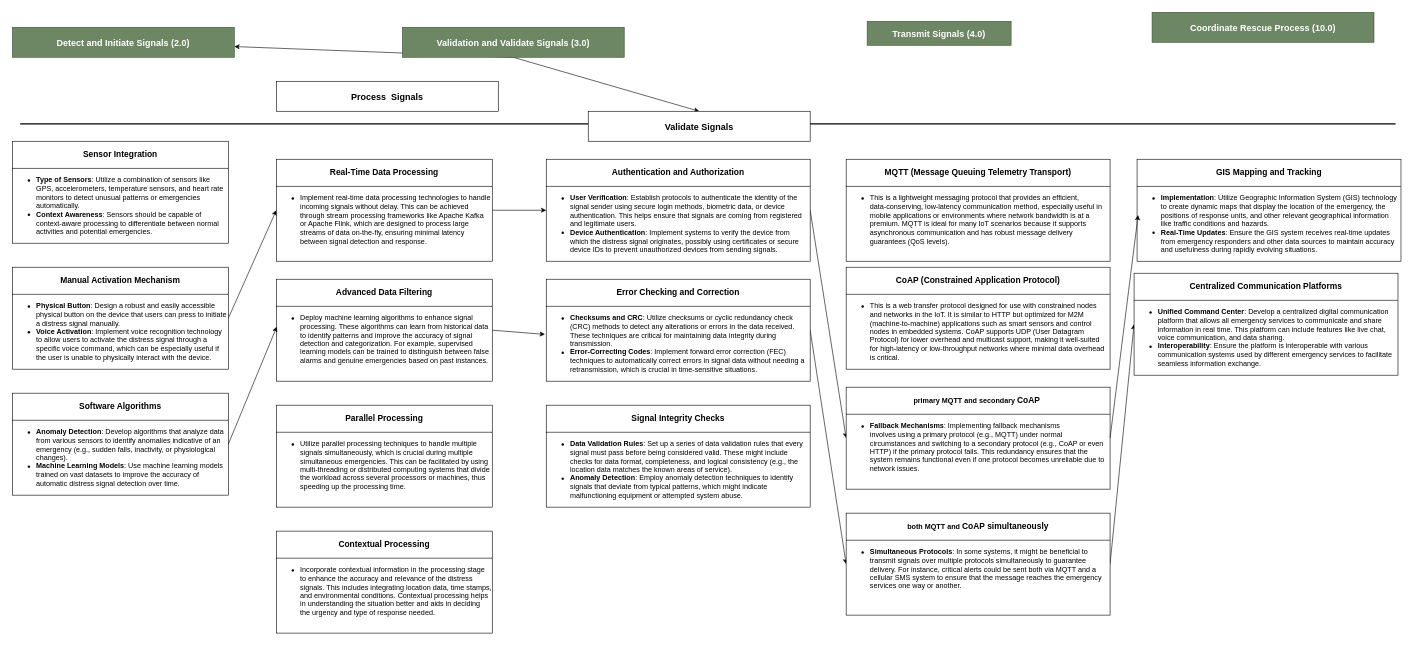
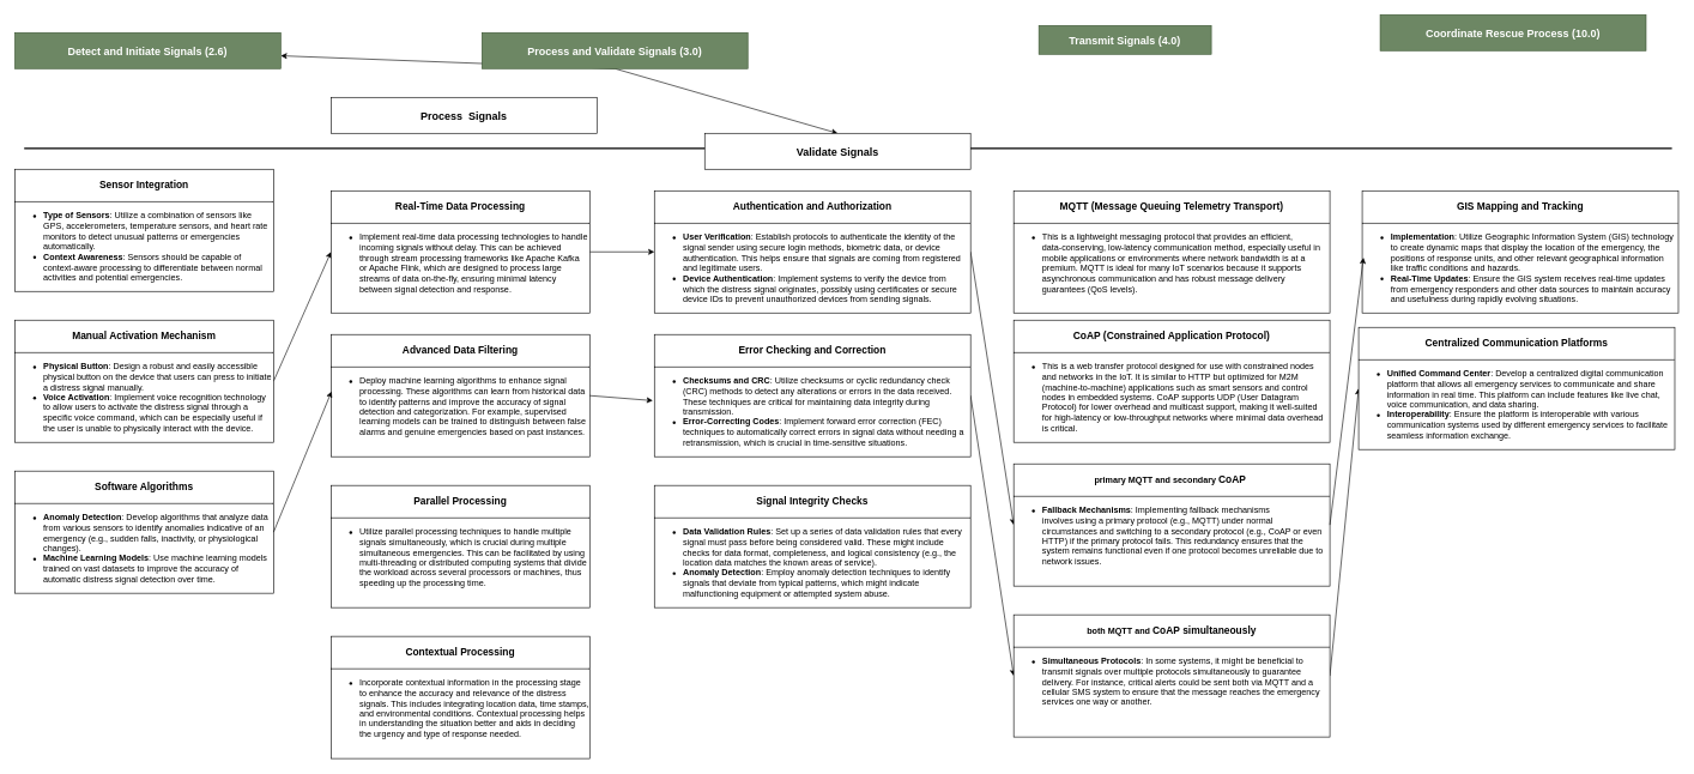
  <mxCell id="0" />
  <mxCell id="1" parent="0" />
- <mxCell id="2" value="&lt;strong style=&quot;font-size: 15px;&quot;&gt;Detect and Initiate Signals (2.0)&lt;/strong&gt;" style="whiteSpace=wrap;html=1;align=center;fontSize=15;fillColor=#6d8764;fontColor=#ffffff;strokeColor=#3A5431;" parent="1" vertex="1"><mxGeometry x="20" y="45" width="370" height="50" as="geometry" /></mxCell>
+ <mxCell id="2" value="&lt;strong style=&quot;font-size: 15px;&quot;&gt;Detect and Initiate Signals (2.6)&lt;/strong&gt;" style="whiteSpace=wrap;html=1;align=center;fontSize=15;fillColor=#6d8764;fontColor=#ffffff;strokeColor=#3A5431;" parent="1" vertex="1"><mxGeometry x="20" y="45" width="370" height="50" as="geometry" /></mxCell>
  <mxCell id="3" value="" style="endArrow=none;html=1;rounded=0;strokeWidth=2;" parent="1" edge="1"><mxGeometry relative="1" as="geometry"><mxPoint x="33" y="206" as="sourcePoint" /><mxPoint x="2326" y="206" as="targetPoint" /></mxGeometry></mxCell>
  <mxCell id="4" value="&lt;h3 style=&quot;text-align: center;&quot;&gt;Sensor Integration&lt;/h3&gt;&lt;hr size=&quot;1&quot; style=&quot;border-style:solid;&quot;&gt;&lt;ul&gt;&lt;li&gt;&lt;strong&gt;&lt;strong style=&quot;background-color: initial;&quot;&gt;Type of Sensors&lt;/strong&gt;&lt;span style=&quot;background-color: initial; font-weight: normal;&quot;&gt;: Utilize a combination of sensors like GPS, accelerometers, temperature sensors, and heart rate monitors to detect unusual patterns or emergencies automatically.&lt;/span&gt;&lt;br&gt;&lt;/strong&gt;&lt;/li&gt;&lt;li&gt;&lt;strong&gt;Context Awareness&lt;/strong&gt;: Sensors should be capable of context-aware processing to differentiate between normal activities and potential emergencies.&lt;/li&gt;&lt;/ul&gt;" style="verticalAlign=top;align=left;overflow=fill;html=1;whiteSpace=wrap;" parent="1" vertex="1"><mxGeometry x="20" y="235" width="360" height="170" as="geometry" /></mxCell>
  <mxCell id="5" style="edgeStyle=none;rounded=0;orthogonalLoop=1;jettySize=auto;html=1;exitX=1;exitY=0.5;exitDx=0;exitDy=0;entryX=0;entryY=0.5;entryDx=0;entryDy=0;" parent="1" source="6" target="14" edge="1"><mxGeometry relative="1" as="geometry"><mxPoint x="460" y="605" as="targetPoint" /></mxGeometry></mxCell>
  <mxCell id="6" value="&lt;h3 style=&quot;text-align: center;&quot;&gt;Manual Activation Mechanism&lt;/h3&gt;&lt;hr size=&quot;1&quot; style=&quot;border-style:solid;&quot;&gt;&lt;ul&gt;&lt;li&gt;&lt;strong&gt;Physical Button&lt;/strong&gt;: Design a robust and easily accessible physical button on the device that users can press to initiate a distress signal manually.&lt;/li&gt;&lt;li&gt;&lt;strong&gt;Voice Activation&lt;/strong&gt;: Implement voice recognition technology to allow users to activate the distress signal through a specific voice command, which can be especially useful if the user is unable to physically interact with the device.&lt;/li&gt;&lt;/ul&gt;" style="verticalAlign=top;align=left;overflow=fill;html=1;whiteSpace=wrap;" parent="1" vertex="1"><mxGeometry x="20" y="445" width="360" height="170" as="geometry" /></mxCell>
  <mxCell id="7" value="&lt;h3 style=&quot;text-align: center;&quot;&gt;Software Algorithms&lt;/h3&gt;&lt;hr size=&quot;1&quot; style=&quot;border-style:solid;&quot;&gt;&lt;ul&gt;&lt;li&gt;&lt;strong&gt;Anomaly Detection&lt;/strong&gt;: Develop algorithms that analyze data from various sensors to identify anomalies indicative of an emergency (e.g., sudden falls, inactivity, or physiological changes).&lt;/li&gt;&lt;li&gt;&lt;strong&gt;Machine Learning Models&lt;/strong&gt;: Use machine learning models trained on vast datasets to improve the accuracy of automatic distress signal detection over time.&lt;/li&gt;&lt;/ul&gt;" style="verticalAlign=top;align=left;overflow=fill;html=1;whiteSpace=wrap;" parent="1" vertex="1"><mxGeometry x="20" y="655" width="360" height="170" as="geometry" /></mxCell>
  <mxCell id="8" style="edgeStyle=none;rounded=0;orthogonalLoop=1;jettySize=auto;html=1;exitX=0.5;exitY=1;exitDx=0;exitDy=0;" parent="1" source="10" target="2" edge="1"><mxGeometry relative="1" as="geometry" /></mxCell>
  <mxCell id="9" style="edgeStyle=none;rounded=0;orthogonalLoop=1;jettySize=auto;html=1;exitX=0.5;exitY=1;exitDx=0;exitDy=0;entryX=0.5;entryY=0;entryDx=0;entryDy=0;" parent="1" source="10" target="28" edge="1"><mxGeometry relative="1" as="geometry" /></mxCell>
- <mxCell id="10" value="&lt;strong style=&quot;font-size: 15px;&quot;&gt;Validation and Validate Signals (3.0)&lt;/strong&gt;" style="whiteSpace=wrap;html=1;align=center;fontSize=15;fillColor=#6d8764;fontColor=#ffffff;strokeColor=#3A5431;" parent="1" vertex="1"><mxGeometry x="670" y="45" width="370" height="50" as="geometry" /></mxCell>
+ <mxCell id="10" value="&lt;strong style=&quot;font-size: 15px;&quot;&gt;Process and Validate Signals (3.0)&lt;/strong&gt;" style="whiteSpace=wrap;html=1;align=center;fontSize=15;fillColor=#6d8764;fontColor=#ffffff;strokeColor=#3A5431;" parent="1" vertex="1"><mxGeometry x="670" y="45" width="370" height="50" as="geometry" /></mxCell>
  <mxCell id="11" value="&lt;strong style=&quot;font-size: 15px;&quot;&gt;Transmit Signals (4.0)&lt;/strong&gt;" style="whiteSpace=wrap;html=1;align=center;fontSize=15;fillColor=#6d8764;fontColor=#ffffff;strokeColor=#3A5431;" parent="1" vertex="1"><mxGeometry x="1445" y="35" width="240" height="40" as="geometry" /></mxCell>
  <mxCell id="12" value="&lt;strong style=&quot;font-size: 15px;&quot;&gt;Coordinate Rescue Process (10.0)&lt;/strong&gt;" style="whiteSpace=wrap;html=1;align=center;fontSize=15;fillColor=#6d8764;fontColor=#ffffff;strokeColor=#3A5431;" parent="1" vertex="1"><mxGeometry x="1920" y="20" width="370" height="50" as="geometry" /></mxCell>
  <mxCell id="13" style="edgeStyle=none;rounded=0;orthogonalLoop=1;jettySize=auto;html=1;exitX=1;exitY=0.5;exitDx=0;exitDy=0;entryX=0;entryY=0.5;entryDx=0;entryDy=0;" parent="1" source="14" target="19" edge="1"><mxGeometry relative="1" as="geometry" /></mxCell>
  <mxCell id="14" value="&lt;h3 style=&quot;text-align: center;&quot;&gt;&lt;strong&gt;Real-Time Data Processing&lt;/strong&gt;&lt;/h3&gt;&lt;hr size=&quot;1&quot; style=&quot;border-style:solid;&quot;&gt;&lt;ul&gt;&lt;li&gt;Implement real-time data processing technologies to handle incoming signals without delay. This can be achieved through stream processing frameworks like Apache Kafka or Apache Flink, which are designed to process large streams of data on-the-fly, ensuring minimal latency between signal detection and response.&lt;br&gt;&lt;/li&gt;&lt;/ul&gt;" style="verticalAlign=top;align=left;overflow=fill;html=1;whiteSpace=wrap;" parent="1" vertex="1"><mxGeometry x="460" y="265" width="360" height="170" as="geometry" /></mxCell>
  <mxCell id="15" value="&lt;h3 style=&quot;text-align: center;&quot;&gt;&lt;strong&gt;Advanced Data Filtering&lt;/strong&gt;&lt;/h3&gt;&lt;hr size=&quot;1&quot; style=&quot;border-style:solid;&quot;&gt;&lt;ul&gt;&lt;li&gt;Deploy machine learning algorithms to enhance signal processing. These algorithms can learn from historical data to identify patterns and improve the accuracy of signal detection and categorization. For example, supervised learning models can be trained to distinguish between false alarms and genuine emergencies based on past instances.&lt;br&gt;&lt;/li&gt;&lt;/ul&gt;" style="verticalAlign=top;align=left;overflow=fill;html=1;whiteSpace=wrap;" parent="1" vertex="1"><mxGeometry x="460" y="465" width="360" height="170" as="geometry" /></mxCell>
  <mxCell id="16" value="&lt;h3 style=&quot;text-align: center;&quot;&gt;&lt;strong&gt;Parallel Processing&lt;/strong&gt;&lt;/h3&gt;&lt;hr size=&quot;1&quot; style=&quot;border-style:solid;&quot;&gt;&lt;ul&gt;&lt;li&gt;Utilize parallel processing techniques to handle multiple signals simultaneously, which is crucial during multiple simultaneous emergencies. This can be facilitated by using multi-threading or distributed computing systems that divide the workload across several processors or machines, thus speeding up the processing time.&lt;br&gt;&lt;/li&gt;&lt;/ul&gt;" style="verticalAlign=top;align=left;overflow=fill;html=1;whiteSpace=wrap;" parent="1" vertex="1"><mxGeometry x="460" y="675" width="360" height="170" as="geometry" /></mxCell>
  <mxCell id="17" value="&lt;h3 style=&quot;text-align: center;&quot;&gt;&lt;strong&gt;Contextual Processing&lt;/strong&gt;&lt;/h3&gt;&lt;hr size=&quot;1&quot; style=&quot;border-style:solid;&quot;&gt;&lt;ul&gt;&lt;li&gt;Incorporate contextual information in the processing stage to enhance the accuracy and relevance of the distress signals. This includes integrating location data, time stamps, and environmental conditions. Contextual processing helps in understanding the situation better and aids in deciding the urgency and type of response needed.&lt;br&gt;&lt;/li&gt;&lt;/ul&gt;" style="verticalAlign=top;align=left;overflow=fill;html=1;whiteSpace=wrap;" parent="1" vertex="1"><mxGeometry x="460" y="885" width="360" height="170" as="geometry" /></mxCell>
  <mxCell id="18" style="edgeStyle=none;rounded=0;orthogonalLoop=1;jettySize=auto;html=1;exitX=1;exitY=0.5;exitDx=0;exitDy=0;entryX=0;entryY=0.5;entryDx=0;entryDy=0;" parent="1" source="19" target="25" edge="1"><mxGeometry relative="1" as="geometry" /></mxCell>
  <mxCell id="19" value="&lt;h3 style=&quot;text-align: center;&quot;&gt;&lt;strong&gt;Authentication and Authorization&lt;/strong&gt;&lt;/h3&gt;&lt;hr size=&quot;1&quot; style=&quot;border-style:solid;&quot;&gt;&lt;ul&gt;&lt;li&gt;&lt;strong&gt;User Verification&lt;/strong&gt;: Establish protocols to authenticate the identity of the signal sender using secure login methods, biometric data, or device authentication. This helps ensure that signals are coming from registered and legitimate users.&lt;/li&gt;&lt;li&gt;&lt;strong&gt;Device Authentication&lt;/strong&gt;: Implement systems to verify the device from which the distress signal originates, possibly using certificates or secure device IDs to prevent unauthorized devices from sending signals.&lt;/li&gt;&lt;/ul&gt;" style="verticalAlign=top;align=left;overflow=fill;html=1;whiteSpace=wrap;" parent="1" vertex="1"><mxGeometry x="910" y="265" width="440" height="170" as="geometry" /></mxCell>
  <mxCell id="20" style="edgeStyle=none;rounded=0;orthogonalLoop=1;jettySize=auto;html=1;exitX=1;exitY=0.5;exitDx=0;exitDy=0;entryX=0;entryY=0.5;entryDx=0;entryDy=0;" parent="1" source="21" target="27" edge="1"><mxGeometry relative="1" as="geometry" /></mxCell>
  <mxCell id="21" value="&lt;h3 style=&quot;text-align: center;&quot;&gt;&lt;strong&gt;Error Checking and Correction&lt;/strong&gt;&lt;/h3&gt;&lt;hr size=&quot;1&quot; style=&quot;border-style:solid;&quot;&gt;&lt;ul&gt;&lt;li&gt;&lt;strong&gt;Checksums and CRC&lt;/strong&gt;: Utilize checksums or cyclic redundancy check (CRC) methods to detect any alterations or errors in the data received. These techniques are critical for maintaining data integrity during transmission.&lt;/li&gt;&lt;li&gt;&lt;strong&gt;Error-Correcting Codes&lt;/strong&gt;: Implement forward error correction (FEC) techniques to automatically correct errors in signal data without needing a retransmission, which is crucial in time-sensitive situations.&lt;/li&gt;&lt;/ul&gt;" style="verticalAlign=top;align=left;overflow=fill;html=1;whiteSpace=wrap;" parent="1" vertex="1"><mxGeometry x="910" y="465" width="440" height="170" as="geometry" /></mxCell>
  <mxCell id="22" value="&lt;h3 style=&quot;text-align: center;&quot;&gt;&lt;strong&gt;Signal Integrity Checks&lt;/strong&gt;&lt;/h3&gt;&lt;hr size=&quot;1&quot; style=&quot;border-style:solid;&quot;&gt;&lt;ul&gt;&lt;li&gt;&lt;strong&gt;Data Validation Rules&lt;/strong&gt;: Set up a series of data validation rules that every signal must pass before being considered valid. These might include checks for data format, completeness, and logical consistency (e.g., the location data matches the known areas of service).&lt;/li&gt;&lt;li&gt;&lt;strong&gt;Anomaly Detection&lt;/strong&gt;: Employ anomaly detection techniques to identify signals that deviate from typical patterns, which might indicate malfunctioning equipment or attempted system abuse.&lt;/li&gt;&lt;/ul&gt;" style="verticalAlign=top;align=left;overflow=fill;html=1;whiteSpace=wrap;" parent="1" vertex="1"><mxGeometry x="910" y="675" width="440" height="170" as="geometry" /></mxCell>
  <mxCell id="23" value="&lt;h3 style=&quot;text-align: center;&quot;&gt;&lt;strong&gt;MQTT (Message Queuing Telemetry Transport)&lt;/strong&gt;&lt;br&gt;&lt;/h3&gt;&lt;hr size=&quot;1&quot; style=&quot;border-style:solid;&quot;&gt;&lt;ul&gt;&lt;li&gt;This is a lightweight messaging protocol that provides an efficient, &lt;br&gt;data-conserving, low-latency communication method, especially useful in &lt;br&gt;mobile applications or environments where network bandwidth is at a &lt;br&gt;premium. MQTT is ideal for many IoT scenarios because it supports &lt;br&gt;asynchronous communication and has robust message delivery guarantees (QoS levels).&lt;br&gt;&lt;/li&gt;&lt;/ul&gt;" style="verticalAlign=top;align=left;overflow=fill;html=1;whiteSpace=wrap;" parent="1" vertex="1"><mxGeometry x="1410" y="265" width="440" height="170" as="geometry" /></mxCell>
  <mxCell id="24" value="&lt;h3 style=&quot;text-align: center;&quot;&gt;&lt;strong&gt;CoAP (Constrained Application Protocol)&lt;/strong&gt;&lt;br&gt;&lt;/h3&gt;&lt;hr size=&quot;1&quot; style=&quot;border-style:solid;&quot;&gt;&lt;ul&gt;&lt;li&gt;This is a web transfer protocol designed for use with constrained nodes &lt;br&gt;and networks in the IoT. It is similar to HTTP but optimized for M2M &lt;br&gt;(machine-to-machine) applications such as smart sensors and control &lt;br&gt;nodes in embedded systems. CoAP supports UDP (User Datagram Protocol) for lower overhead and multicast support, making it well-suited for high-latency or low-throughput networks where minimal data overhead is critical.&lt;br&gt;&lt;/li&gt;&lt;/ul&gt;" style="verticalAlign=top;align=left;overflow=fill;html=1;whiteSpace=wrap;" parent="1" vertex="1"><mxGeometry x="1410" y="445" width="440" height="170" as="geometry" /></mxCell>
  <mxCell id="25" value="&lt;h3 style=&quot;text-align: center;&quot;&gt;&lt;strong style=&quot;background-color: initial; font-size: 12px;&quot;&gt;primary MQTT and secondary&amp;nbsp;&lt;/strong&gt;&lt;strong&gt;CoAP&amp;nbsp;&lt;/strong&gt;&lt;br&gt;&lt;/h3&gt;&lt;hr size=&quot;1&quot; style=&quot;border-style:solid;&quot;&gt;&lt;ul&gt;&lt;li&gt;&lt;strong&gt;Fallback Mechanisms&lt;/strong&gt;: Implementing fallback mechanisms &lt;br/&gt;involves using a primary protocol (e.g., MQTT) under normal &lt;br/&gt;circumstances and switching to a secondary protocol (e.g., CoAP or even &lt;br/&gt;HTTP) if the primary protocol fails. This redundancy ensures that the &lt;br/&gt;system remains functional even if one protocol becomes unreliable due to&lt;br/&gt; network issues.&lt;br&gt;&lt;/li&gt;&lt;/ul&gt;" style="verticalAlign=top;align=left;overflow=fill;html=1;whiteSpace=wrap;" parent="1" vertex="1"><mxGeometry x="1410" y="645" width="440" height="170" as="geometry" /></mxCell>
  <mxCell id="26" style="edgeStyle=none;rounded=0;orthogonalLoop=1;jettySize=auto;html=1;exitX=1;exitY=0.5;exitDx=0;exitDy=0;entryX=0;entryY=0.5;entryDx=0;entryDy=0;" parent="1" source="27" target="31" edge="1"><mxGeometry relative="1" as="geometry" /></mxCell>
  <mxCell id="27" value="&lt;h3 style=&quot;text-align: center;&quot;&gt;&lt;strong style=&quot;background-color: initial; font-size: 12px;&quot;&gt;both MQTT and &lt;/strong&gt;&lt;strong&gt;CoAP&amp;nbsp;&lt;/strong&gt;simultaneously&lt;br&gt;&lt;/h3&gt;&lt;hr size=&quot;1&quot; style=&quot;border-style:solid;&quot;&gt;&lt;ul&gt;&lt;li&gt;&lt;strong&gt;Simultaneous Protocols&lt;/strong&gt;: In some systems, it might be beneficial to transmit signals over multiple protocols simultaneously to guarantee delivery. For instance, critical alerts could be sent both via MQTT and a cellular SMS system to ensure that the message reaches the emergency services one way or another.&lt;br&gt;&lt;/li&gt;&lt;/ul&gt;" style="verticalAlign=top;align=left;overflow=fill;html=1;whiteSpace=wrap;" parent="1" vertex="1"><mxGeometry x="1410" y="855" width="440" height="170" as="geometry" /></mxCell>
  <mxCell id="28" value="&lt;strong style=&quot;font-size: 15px;&quot;&gt;Validate Signals&lt;/strong&gt;" style="whiteSpace=wrap;html=1;align=center;fontSize=15;" parent="1" vertex="1"><mxGeometry x="980" y="185" width="370" height="50" as="geometry" /></mxCell>
  <mxCell id="29" value="&lt;strong style=&quot;font-size: 15px;&quot;&gt;Process&amp;nbsp; Signals&lt;/strong&gt;" style="whiteSpace=wrap;html=1;align=center;fontSize=15;" parent="1" vertex="1"><mxGeometry x="460" y="135" width="370" height="50" as="geometry" /></mxCell>
  <mxCell id="30" value="&lt;h3 style=&quot;text-align: center;&quot;&gt;&lt;strong&gt;GIS Mapping and Tracking&lt;/strong&gt;&lt;/h3&gt;&lt;hr size=&quot;1&quot; style=&quot;border-style:solid;&quot;&gt;&lt;ul&gt;&lt;li&gt;&lt;strong&gt;Implementation&lt;/strong&gt;: Utilize Geographic Information System (GIS) technology to create dynamic maps that display the location of the emergency, the positions of response units, and other relevant geographical information like traffic conditions and hazards.&lt;/li&gt;&lt;li&gt;&lt;strong&gt;Real-Time Updates&lt;/strong&gt;: Ensure the GIS system receives real-time updates from emergency responders and other data sources to maintain accuracy and usefulness during rapidly evolving situations.&lt;/li&gt;&lt;/ul&gt;" style="verticalAlign=top;align=left;overflow=fill;html=1;whiteSpace=wrap;" parent="1" vertex="1"><mxGeometry x="1895" y="265" width="440" height="170" as="geometry" /></mxCell>
  <mxCell id="31" value="&lt;h3 style=&quot;text-align: center;&quot;&gt;&lt;strong&gt;Centralized Communication Platforms&lt;/strong&gt;&lt;/h3&gt;&lt;hr size=&quot;1&quot; style=&quot;border-style:solid;&quot;&gt;&lt;ul&gt;&lt;li&gt;&lt;strong&gt;Unified Command Center&lt;/strong&gt;: Develop a centralized digital communication platform that allows all emergency services to communicate and share information in real time. This platform can include features like live chat, voice communication, and data sharing.&lt;/li&gt;&lt;li&gt;&lt;strong&gt;Interoperability&lt;/strong&gt;: Ensure the platform is interoperable with various communication systems used by different emergency services to facilitate seamless information exchange.&lt;/li&gt;&lt;/ul&gt;" style="verticalAlign=top;align=left;overflow=fill;html=1;whiteSpace=wrap;" parent="1" vertex="1"><mxGeometry x="1890" y="455" width="440" height="170" as="geometry" /></mxCell>
  <mxCell id="32" style="edgeStyle=none;rounded=0;orthogonalLoop=1;jettySize=auto;html=1;exitX=1;exitY=0.5;exitDx=0;exitDy=0;entryX=0.002;entryY=0.466;entryDx=0;entryDy=0;entryPerimeter=0;" parent="1" source="7" target="15" edge="1"><mxGeometry relative="1" as="geometry" /></mxCell>
  <mxCell id="33" style="edgeStyle=none;rounded=0;orthogonalLoop=1;jettySize=auto;html=1;exitX=1;exitY=0.5;exitDx=0;exitDy=0;entryX=-0.005;entryY=0.541;entryDx=0;entryDy=0;entryPerimeter=0;" parent="1" source="15" target="21" edge="1"><mxGeometry relative="1" as="geometry" /></mxCell>
  <mxCell id="34" style="edgeStyle=none;rounded=0;orthogonalLoop=1;jettySize=auto;html=1;exitX=1;exitY=0.5;exitDx=0;exitDy=0;entryX=0.004;entryY=0.547;entryDx=0;entryDy=0;entryPerimeter=0;" parent="1" source="25" target="30" edge="1"><mxGeometry relative="1" as="geometry" /></mxCell>
